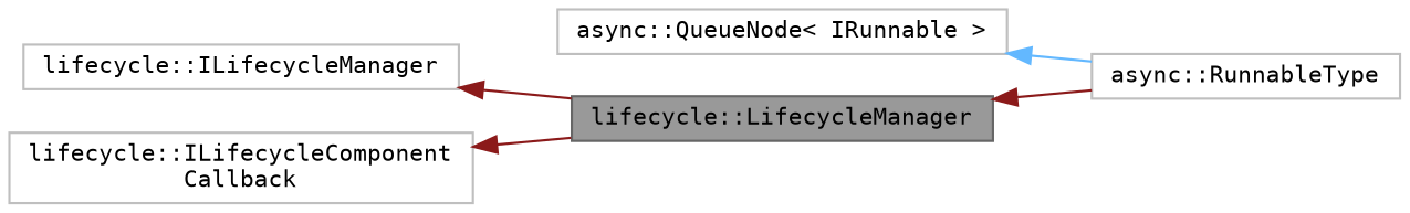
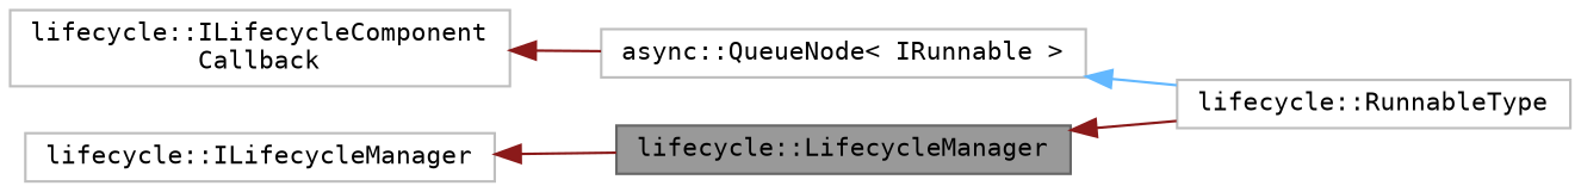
  digraph {
    fontname="DejaVu Sans Mono"
    rankdir=LR
    node [color=grey75 fillcolor=white fontname="DejaVu Sans Mono" fontsize=10 shape=box style=filled]
    edge [color=firebrick4 dir=back fontname="DejaVu Sans Mono" fontsize=10 labelfontname=Helvetica labelfontsize=10 style=solid]
    n1 [color=gray40 fillcolor=grey60 fontcolor=black height=0.2 label="lifecycle::LifecycleManager" width=0.4]
-   n2 [height=0.2 label="async::RunnableType" width=0.4]
+   n2 [height=0.2 label="lifecycle::RunnableType" width=0.4]
    n3 [height=0.2 label="lifecycle::ILifecycleManager" width=0.4]
    n4 [height=0.2 label="lifecycle::ILifecycleComponent\lCallback" width=0.4]
    n5 [height=0.2 label="async::QueueNode\< IRunnable \>" width=0.4]
    n1 -> n2
    n3 -> n1
-   n4 -> n1
+   n4 -> n5
    n5 -> n2 [color=steelblue1]
  }
